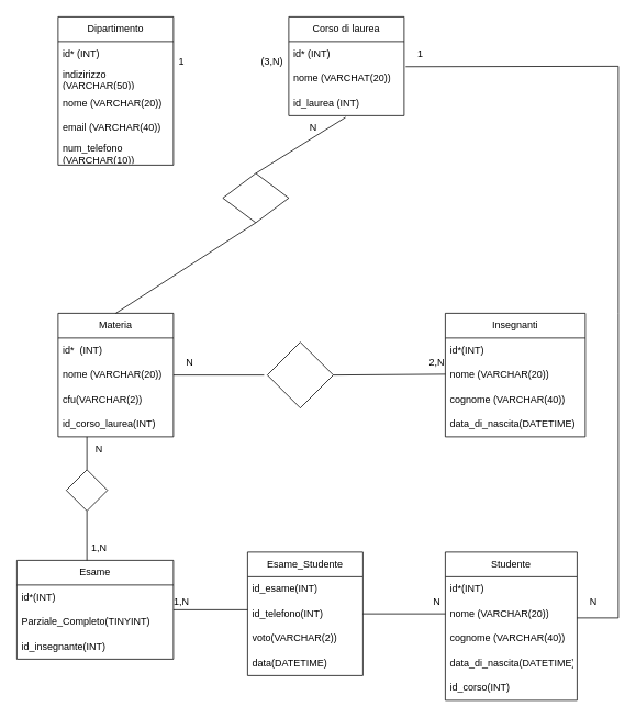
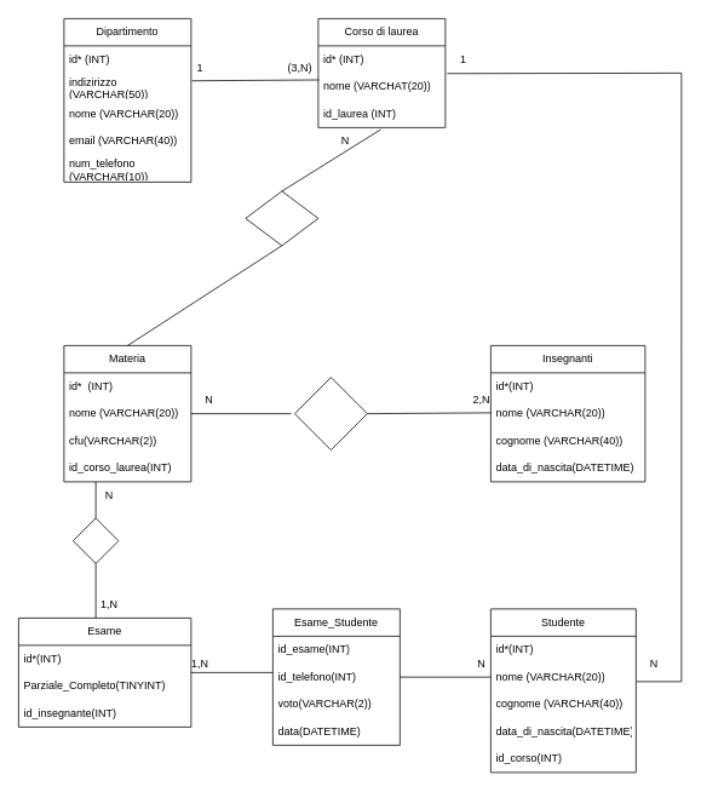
  <mxCell id="0" />
  <mxCell id="1" parent="0" />
  <mxCell id="2" value="Dipartimento" style="swimlane;fontStyle=0;childLayout=stackLayout;horizontal=1;startSize=30;horizontalStack=0;resizeParent=1;resizeParentMax=0;resizeLast=0;collapsible=1;marginBottom=0;whiteSpace=wrap;html=1;" vertex="1" parent="1"><mxGeometry x="70" y="20" width="140" height="180" as="geometry" /></mxCell>
  <mxCell id="3" value="id* (INT)" style="text;strokeColor=none;fillColor=none;align=left;verticalAlign=middle;spacingLeft=4;spacingRight=4;overflow=hidden;points=[[0,0.5],[1,0.5]];portConstraint=eastwest;rotatable=0;whiteSpace=wrap;html=1;" vertex="1" parent="2"><mxGeometry y="30" width="140" height="30" as="geometry" /></mxCell>
  <mxCell id="4" value="indizirizzo (VARCHAR(50))" style="text;strokeColor=none;fillColor=none;align=left;verticalAlign=middle;spacingLeft=4;spacingRight=4;overflow=hidden;points=[[0,0.5],[1,0.5]];portConstraint=eastwest;rotatable=0;whiteSpace=wrap;html=1;" vertex="1" parent="2"><mxGeometry y="60" width="140" height="30" as="geometry" /></mxCell>
  <mxCell id="5" value="nome (VARCHAR(20))" style="text;strokeColor=none;fillColor=none;align=left;verticalAlign=middle;spacingLeft=4;spacingRight=4;overflow=hidden;points=[[0,0.5],[1,0.5]];portConstraint=eastwest;rotatable=0;whiteSpace=wrap;html=1;" vertex="1" parent="2"><mxGeometry y="90" width="140" height="30" as="geometry" /></mxCell>
  <mxCell id="6" value="email (VARCHAR(40))" style="text;strokeColor=none;fillColor=none;align=left;verticalAlign=middle;spacingLeft=4;spacingRight=4;overflow=hidden;points=[[0,0.5],[1,0.5]];portConstraint=eastwest;rotatable=0;whiteSpace=wrap;html=1;" vertex="1" parent="2"><mxGeometry y="120" width="140" height="30" as="geometry" /></mxCell>
  <mxCell id="7" value="num_telefono (VARCHAR(10))" style="text;strokeColor=none;fillColor=none;align=left;verticalAlign=middle;spacingLeft=4;spacingRight=4;overflow=hidden;points=[[0,0.5],[1,0.5]];portConstraint=eastwest;rotatable=0;whiteSpace=wrap;html=1;" vertex="1" parent="2"><mxGeometry y="150" width="140" height="30" as="geometry" /></mxCell>
  <mxCell id="8" value="Corso di laurea" style="swimlane;fontStyle=0;childLayout=stackLayout;horizontal=1;startSize=30;horizontalStack=0;resizeParent=1;resizeParentMax=0;resizeLast=0;collapsible=1;marginBottom=0;whiteSpace=wrap;html=1;" vertex="1" parent="1"><mxGeometry x="350" y="20" width="140" height="120" as="geometry" /></mxCell>
  <mxCell id="9" value="id* (INT)" style="text;strokeColor=none;fillColor=none;align=left;verticalAlign=middle;spacingLeft=4;spacingRight=4;overflow=hidden;points=[[0,0.5],[1,0.5]];portConstraint=eastwest;rotatable=0;whiteSpace=wrap;html=1;" vertex="1" parent="8"><mxGeometry y="30" width="140" height="30" as="geometry" /></mxCell>
  <mxCell id="10" value="nome (VARCHAT(20))" style="text;strokeColor=none;fillColor=none;align=left;verticalAlign=middle;spacingLeft=4;spacingRight=4;overflow=hidden;points=[[0,0.5],[1,0.5]];portConstraint=eastwest;rotatable=0;whiteSpace=wrap;html=1;" vertex="1" parent="8"><mxGeometry y="60" width="140" height="30" as="geometry" /></mxCell>
  <mxCell id="11" value="id_laurea (INT)" style="text;strokeColor=none;fillColor=none;align=left;verticalAlign=middle;spacingLeft=4;spacingRight=4;overflow=hidden;points=[[0,0.5],[1,0.5]];portConstraint=eastwest;rotatable=0;whiteSpace=wrap;html=1;" vertex="1" parent="8"><mxGeometry y="90" width="140" height="30" as="geometry" /></mxCell>
+ <mxCell id="12" value="" style="endArrow=none;html=1;rounded=0;exitX=1.007;exitY=0.283;exitDx=0;exitDy=0;entryX=0.007;entryY=0.25;entryDx=0;entryDy=0;exitPerimeter=0;entryPerimeter=0;" edge="1" parent="1" source="4" target="10"><mxGeometry width="50" height="50" relative="1" as="geometry"><mxPoint x="370" y="170" as="sourcePoint" /><mxPoint x="350" y="125" as="targetPoint" /><Array as="points" /></mxGeometry></mxCell>
  <mxCell id="13" value="1" style="text;html=1;strokeColor=none;fillColor=none;align=center;verticalAlign=middle;whiteSpace=wrap;rounded=0;" vertex="1" parent="1"><mxGeometry x="190" y="60" width="60" height="30" as="geometry" /></mxCell>
  <mxCell id="14" value="(3,N)" style="text;html=1;strokeColor=none;fillColor=none;align=center;verticalAlign=middle;whiteSpace=wrap;rounded=0;" vertex="1" parent="1"><mxGeometry x="300" y="60" width="60" height="30" as="geometry" /></mxCell>
  <mxCell id="15" value="" style="endArrow=none;html=1;rounded=0;entryX=0.493;entryY=1.067;entryDx=0;entryDy=0;entryPerimeter=0;exitX=0.5;exitY=0;exitDx=0;exitDy=0;startArrow=none;" edge="1" parent="1" target="11"><mxGeometry width="50" height="50" relative="1" as="geometry"><mxPoint x="310" y="210" as="sourcePoint" /><mxPoint x="420" y="210" as="targetPoint" /></mxGeometry></mxCell>
  <mxCell id="16" value="Materia" style="swimlane;fontStyle=0;childLayout=stackLayout;horizontal=1;startSize=30;horizontalStack=0;resizeParent=1;resizeParentMax=0;resizeLast=0;collapsible=1;marginBottom=0;whiteSpace=wrap;html=1;" vertex="1" parent="1"><mxGeometry x="70" y="380" width="140" height="150" as="geometry" /></mxCell>
  <mxCell id="17" value="id*&amp;nbsp; (INT)" style="text;strokeColor=none;fillColor=none;align=left;verticalAlign=middle;spacingLeft=4;spacingRight=4;overflow=hidden;points=[[0,0.5],[1,0.5]];portConstraint=eastwest;rotatable=0;whiteSpace=wrap;html=1;" vertex="1" parent="16"><mxGeometry y="30" width="140" height="30" as="geometry" /></mxCell>
  <mxCell id="18" value="nome (VARCHAR(20))" style="text;strokeColor=none;fillColor=none;align=left;verticalAlign=middle;spacingLeft=4;spacingRight=4;overflow=hidden;points=[[0,0.5],[1,0.5]];portConstraint=eastwest;rotatable=0;whiteSpace=wrap;html=1;" vertex="1" parent="16"><mxGeometry y="60" width="140" height="30" as="geometry" /></mxCell>
  <mxCell id="19" value="cfu(VARCHAR(2))" style="text;strokeColor=none;fillColor=none;align=left;verticalAlign=middle;spacingLeft=4;spacingRight=4;overflow=hidden;points=[[0,0.5],[1,0.5]];portConstraint=eastwest;rotatable=0;whiteSpace=wrap;html=1;" vertex="1" parent="16"><mxGeometry y="90" width="140" height="30" as="geometry" /></mxCell>
  <mxCell id="20" value="id_corso_laurea(INT)" style="text;strokeColor=none;fillColor=none;align=left;verticalAlign=middle;spacingLeft=4;spacingRight=4;overflow=hidden;points=[[0,0.5],[1,0.5]];portConstraint=eastwest;rotatable=0;whiteSpace=wrap;html=1;" vertex="1" parent="16"><mxGeometry y="120" width="140" height="30" as="geometry" /></mxCell>
  <mxCell id="21" value="N" style="text;html=1;strokeColor=none;fillColor=none;align=center;verticalAlign=middle;whiteSpace=wrap;rounded=0;" vertex="1" parent="1"><mxGeometry x="350" y="140" width="60" height="30" as="geometry" /></mxCell>
  <mxCell id="22" value="" style="endArrow=none;html=1;rounded=0;entryX=0.5;entryY=1;entryDx=0;entryDy=0;exitX=0.5;exitY=0;exitDx=0;exitDy=0;" edge="1" parent="1" source="16" target="55"><mxGeometry width="50" height="50" relative="1" as="geometry"><mxPoint x="140" y="380" as="sourcePoint" /><mxPoint x="305.94" y="271.5" as="targetPoint" /></mxGeometry></mxCell>
  <mxCell id="23" value="Insegnanti" style="swimlane;fontStyle=0;childLayout=stackLayout;horizontal=1;startSize=30;horizontalStack=0;resizeParent=1;resizeParentMax=0;resizeLast=0;collapsible=1;marginBottom=0;whiteSpace=wrap;html=1;" vertex="1" parent="1"><mxGeometry x="540" y="380" width="170" height="150" as="geometry" /></mxCell>
  <mxCell id="24" value="id*(INT)" style="text;strokeColor=none;fillColor=none;align=left;verticalAlign=middle;spacingLeft=4;spacingRight=4;overflow=hidden;points=[[0,0.5],[1,0.5]];portConstraint=eastwest;rotatable=0;whiteSpace=wrap;html=1;" vertex="1" parent="23"><mxGeometry y="30" width="170" height="30" as="geometry" /></mxCell>
  <mxCell id="25" value="nome (VARCHAR(20))" style="text;strokeColor=none;fillColor=none;align=left;verticalAlign=middle;spacingLeft=4;spacingRight=4;overflow=hidden;points=[[0,0.5],[1,0.5]];portConstraint=eastwest;rotatable=0;whiteSpace=wrap;html=1;" vertex="1" parent="23"><mxGeometry y="60" width="170" height="30" as="geometry" /></mxCell>
  <mxCell id="26" value="cognome (VARCHAR(40))" style="text;strokeColor=none;fillColor=none;align=left;verticalAlign=middle;spacingLeft=4;spacingRight=4;overflow=hidden;points=[[0,0.5],[1,0.5]];portConstraint=eastwest;rotatable=0;whiteSpace=wrap;html=1;" vertex="1" parent="23"><mxGeometry y="90" width="170" height="30" as="geometry" /></mxCell>
  <mxCell id="27" value="data_di_nascita(DATETIME)" style="text;strokeColor=none;fillColor=none;align=left;verticalAlign=middle;spacingLeft=4;spacingRight=4;overflow=hidden;points=[[0,0.5],[1,0.5]];portConstraint=eastwest;rotatable=0;whiteSpace=wrap;html=1;" vertex="1" parent="23"><mxGeometry y="120" width="170" height="30" as="geometry" /></mxCell>
  <mxCell id="28" value="N" style="text;html=1;strokeColor=none;fillColor=none;align=center;verticalAlign=middle;whiteSpace=wrap;rounded=0;" vertex="1" parent="1"><mxGeometry x="200" y="425" width="60" height="30" as="geometry" /></mxCell>
  <mxCell id="29" value="2,N" style="text;html=1;strokeColor=none;fillColor=none;align=center;verticalAlign=middle;whiteSpace=wrap;rounded=0;" vertex="1" parent="1"><mxGeometry x="500" y="425" width="60" height="30" as="geometry" /></mxCell>
  <mxCell id="30" value="" style="endArrow=none;html=1;rounded=0;exitX=1;exitY=0.5;exitDx=0;exitDy=0;entryX=0;entryY=0.5;entryDx=0;entryDy=0;" edge="1" parent="1" source="18"><mxGeometry width="50" height="50" relative="1" as="geometry"><mxPoint x="350" y="390" as="sourcePoint" /><mxPoint x="320" y="455" as="targetPoint" /></mxGeometry></mxCell>
  <mxCell id="31" value="" style="endArrow=none;html=1;rounded=0;entryX=0;entryY=0.5;entryDx=0;entryDy=0;exitX=1;exitY=0.5;exitDx=0;exitDy=0;" edge="1" parent="1" source="37"><mxGeometry width="50" height="50" relative="1" as="geometry"><mxPoint x="460" y="455" as="sourcePoint" /><mxPoint x="540" y="454" as="targetPoint" /></mxGeometry></mxCell>
  <mxCell id="32" value="Esame" style="swimlane;fontStyle=0;childLayout=stackLayout;horizontal=1;startSize=30;horizontalStack=0;resizeParent=1;resizeParentMax=0;resizeLast=0;collapsible=1;marginBottom=0;whiteSpace=wrap;html=1;" vertex="1" parent="1"><mxGeometry x="20" y="680" width="190" height="120" as="geometry" /></mxCell>
  <mxCell id="33" value="id*(INT)" style="text;strokeColor=none;fillColor=none;align=left;verticalAlign=middle;spacingLeft=4;spacingRight=4;overflow=hidden;points=[[0,0.5],[1,0.5]];portConstraint=eastwest;rotatable=0;whiteSpace=wrap;html=1;" vertex="1" parent="32"><mxGeometry y="30" width="190" height="30" as="geometry" /></mxCell>
  <mxCell id="34" value="Parziale_Completo(TINYINT)" style="text;strokeColor=none;fillColor=none;align=left;verticalAlign=middle;spacingLeft=4;spacingRight=4;overflow=hidden;points=[[0,0.5],[1,0.5]];portConstraint=eastwest;rotatable=0;whiteSpace=wrap;html=1;" vertex="1" parent="32"><mxGeometry y="60" width="190" height="30" as="geometry" /></mxCell>
  <mxCell id="35" value="id_insegnante(INT)" style="text;strokeColor=none;fillColor=none;align=left;verticalAlign=middle;spacingLeft=4;spacingRight=4;overflow=hidden;points=[[0,0.5],[1,0.5]];portConstraint=eastwest;rotatable=0;whiteSpace=wrap;html=1;" vertex="1" parent="32"><mxGeometry y="90" width="190" height="30" as="geometry" /></mxCell>
  <mxCell id="36" value="" style="endArrow=none;html=1;rounded=0;exitX=0.5;exitY=0;exitDx=0;exitDy=0;" edge="1" parent="1" source="59"><mxGeometry width="50" height="50" relative="1" as="geometry"><mxPoint x="60" y="560" as="sourcePoint" /><mxPoint x="105" y="530" as="targetPoint" /><Array as="points" /></mxGeometry></mxCell>
  <mxCell id="37" value="" style="rhombus;whiteSpace=wrap;html=1;" vertex="1" parent="1"><mxGeometry x="324" y="415" width="80" height="80" as="geometry" /></mxCell>
  <mxCell id="38" value="Studente" style="swimlane;fontStyle=0;childLayout=stackLayout;horizontal=1;startSize=30;horizontalStack=0;resizeParent=1;resizeParentMax=0;resizeLast=0;collapsible=1;marginBottom=0;whiteSpace=wrap;html=1;" vertex="1" parent="1"><mxGeometry x="540" y="670" width="160" height="180" as="geometry" /></mxCell>
  <mxCell id="39" value="id*(INT)" style="text;strokeColor=none;fillColor=none;align=left;verticalAlign=middle;spacingLeft=4;spacingRight=4;overflow=hidden;points=[[0,0.5],[1,0.5]];portConstraint=eastwest;rotatable=0;whiteSpace=wrap;html=1;" vertex="1" parent="38"><mxGeometry y="30" width="160" height="30" as="geometry" /></mxCell>
  <mxCell id="40" value="nome (VARCHAR(20))" style="text;strokeColor=none;fillColor=none;align=left;verticalAlign=middle;spacingLeft=4;spacingRight=4;overflow=hidden;points=[[0,0.5],[1,0.5]];portConstraint=eastwest;rotatable=0;whiteSpace=wrap;html=1;" vertex="1" parent="38"><mxGeometry y="60" width="160" height="30" as="geometry" /></mxCell>
  <mxCell id="41" value="cognome (VARCHAR(40))" style="text;strokeColor=none;fillColor=none;align=left;verticalAlign=middle;spacingLeft=4;spacingRight=4;overflow=hidden;points=[[0,0.5],[1,0.5]];portConstraint=eastwest;rotatable=0;whiteSpace=wrap;html=1;" vertex="1" parent="38"><mxGeometry y="90" width="160" height="30" as="geometry" /></mxCell>
  <mxCell id="42" value="data_di_nascita(DATETIME)" style="text;strokeColor=none;fillColor=none;align=left;verticalAlign=middle;spacingLeft=4;spacingRight=4;overflow=hidden;points=[[0,0.5],[1,0.5]];portConstraint=eastwest;rotatable=0;whiteSpace=wrap;html=1;" vertex="1" parent="38"><mxGeometry y="120" width="160" height="30" as="geometry" /></mxCell>
  <mxCell id="43" value="id_corso(INT)" style="text;strokeColor=none;fillColor=none;align=left;verticalAlign=middle;spacingLeft=4;spacingRight=4;overflow=hidden;points=[[0,0.5],[1,0.5]];portConstraint=eastwest;rotatable=0;whiteSpace=wrap;html=1;" vertex="1" parent="38"><mxGeometry y="150" width="160" height="30" as="geometry" /></mxCell>
  <mxCell id="44" value="Esame_Studente" style="swimlane;fontStyle=0;childLayout=stackLayout;horizontal=1;startSize=30;horizontalStack=0;resizeParent=1;resizeParentMax=0;resizeLast=0;collapsible=1;marginBottom=0;whiteSpace=wrap;html=1;" vertex="1" parent="1"><mxGeometry x="300" y="670" width="140" height="150" as="geometry" /></mxCell>
  <mxCell id="45" value="id_esame(INT)" style="text;strokeColor=none;fillColor=none;align=left;verticalAlign=middle;spacingLeft=4;spacingRight=4;overflow=hidden;points=[[0,0.5],[1,0.5]];portConstraint=eastwest;rotatable=0;whiteSpace=wrap;html=1;" vertex="1" parent="44"><mxGeometry y="30" width="140" height="30" as="geometry" /></mxCell>
  <mxCell id="46" value="id_telefono(INT)" style="text;strokeColor=none;fillColor=none;align=left;verticalAlign=middle;spacingLeft=4;spacingRight=4;overflow=hidden;points=[[0,0.5],[1,0.5]];portConstraint=eastwest;rotatable=0;whiteSpace=wrap;html=1;" vertex="1" parent="44"><mxGeometry y="60" width="140" height="30" as="geometry" /></mxCell>
  <mxCell id="47" value="voto(VARCHAR(2))" style="text;strokeColor=none;fillColor=none;align=left;verticalAlign=middle;spacingLeft=4;spacingRight=4;overflow=hidden;points=[[0,0.5],[1,0.5]];portConstraint=eastwest;rotatable=0;whiteSpace=wrap;html=1;" vertex="1" parent="44"><mxGeometry y="90" width="140" height="30" as="geometry" /></mxCell>
  <mxCell id="48" value="data(DATETIME)" style="text;strokeColor=none;fillColor=none;align=left;verticalAlign=middle;spacingLeft=4;spacingRight=4;overflow=hidden;points=[[0,0.5],[1,0.5]];portConstraint=eastwest;rotatable=0;whiteSpace=wrap;html=1;" vertex="1" parent="44"><mxGeometry y="120" width="140" height="30" as="geometry" /></mxCell>
  <mxCell id="49" value="" style="endArrow=none;html=1;rounded=0;entryX=1;entryY=0.5;entryDx=0;entryDy=0;exitX=0;exitY=0.5;exitDx=0;exitDy=0;" edge="1" parent="1" source="40" target="46"><mxGeometry width="50" height="50" relative="1" as="geometry"><mxPoint x="310" y="790" as="sourcePoint" /><mxPoint x="360" y="740" as="targetPoint" /></mxGeometry></mxCell>
  <mxCell id="50" value="" style="endArrow=none;html=1;rounded=0;" edge="1" parent="1"><mxGeometry width="50" height="50" relative="1" as="geometry"><mxPoint x="210" y="740" as="sourcePoint" /><mxPoint x="300" y="740" as="targetPoint" /></mxGeometry></mxCell>
  <mxCell id="51" value="1,N" style="text;html=1;strokeColor=none;fillColor=none;align=center;verticalAlign=middle;whiteSpace=wrap;rounded=0;" vertex="1" parent="1"><mxGeometry x="90" y="650" width="60" height="30" as="geometry" /></mxCell>
  <mxCell id="52" value="N" style="text;html=1;strokeColor=none;fillColor=none;align=center;verticalAlign=middle;whiteSpace=wrap;rounded=0;" vertex="1" parent="1"><mxGeometry x="90" y="530" width="60" height="30" as="geometry" /></mxCell>
  <mxCell id="53" value="1,N" style="text;html=1;strokeColor=none;fillColor=none;align=center;verticalAlign=middle;whiteSpace=wrap;rounded=0;" vertex="1" parent="1"><mxGeometry x="190" y="715" width="60" height="30" as="geometry" /></mxCell>
  <mxCell id="54" value="N" style="text;html=1;strokeColor=none;fillColor=none;align=center;verticalAlign=middle;whiteSpace=wrap;rounded=0;" vertex="1" parent="1"><mxGeometry x="500" y="715" width="60" height="30" as="geometry" /></mxCell>
  <mxCell id="55" value="" style="rhombus;whiteSpace=wrap;html=1;" vertex="1" parent="1"><mxGeometry x="270" y="210" width="80" height="60" as="geometry" /></mxCell>
  <mxCell id="56" value="" style="endArrow=none;html=1;rounded=0;entryX=1.014;entryY=0.017;entryDx=0;entryDy=0;entryPerimeter=0;" edge="1" parent="1" target="10"><mxGeometry width="50" height="50" relative="1" as="geometry"><mxPoint x="700" y="750" as="sourcePoint" /><mxPoint x="750" y="40" as="targetPoint" /><Array as="points"><mxPoint x="750" y="750" /><mxPoint x="750" y="380" /><mxPoint x="750" y="80" /></Array></mxGeometry></mxCell>
  <mxCell id="57" value="N" style="text;html=1;strokeColor=none;fillColor=none;align=center;verticalAlign=middle;whiteSpace=wrap;rounded=0;" vertex="1" parent="1"><mxGeometry x="690" y="715" width="60" height="30" as="geometry" /></mxCell>
  <mxCell id="58" value="1" style="text;html=1;strokeColor=none;fillColor=none;align=center;verticalAlign=middle;whiteSpace=wrap;rounded=0;" vertex="1" parent="1"><mxGeometry x="480" y="50" width="60" height="30" as="geometry" /></mxCell>
  <mxCell id="59" value="" style="rhombus;whiteSpace=wrap;html=1;" vertex="1" parent="1"><mxGeometry x="80" y="570" width="50" height="50" as="geometry" /></mxCell>
  <mxCell id="60" value="" style="endArrow=none;html=1;rounded=0;entryX=0.5;entryY=1;entryDx=0;entryDy=0;" edge="1" parent="1" target="59"><mxGeometry width="50" height="50" relative="1" as="geometry"><mxPoint x="105" y="680" as="sourcePoint" /><mxPoint x="400" y="560" as="targetPoint" /></mxGeometry></mxCell>
